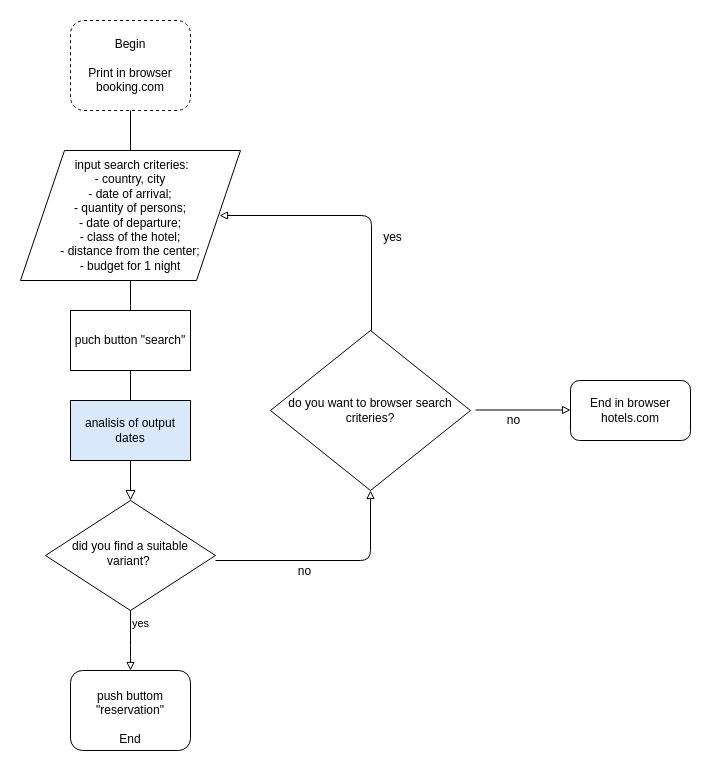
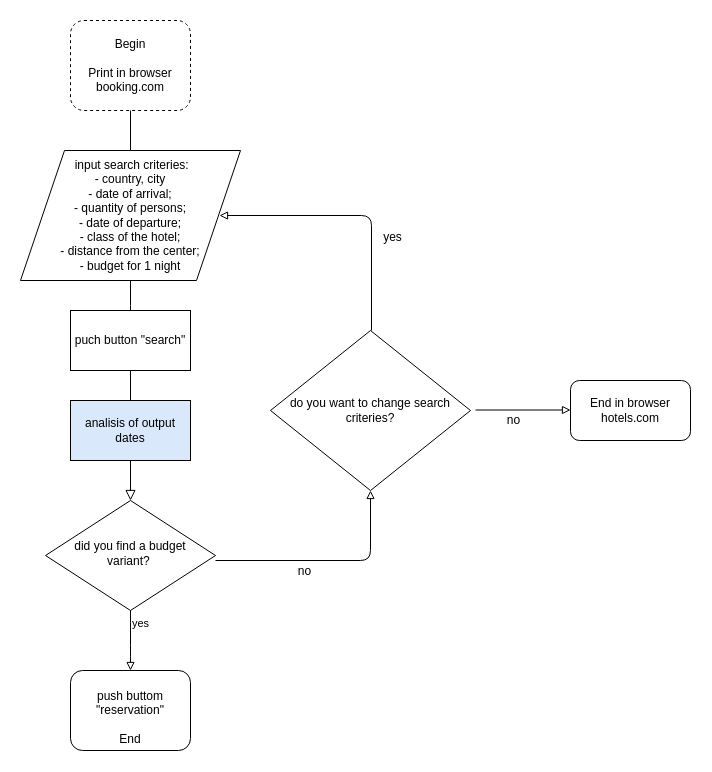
  <mxCell id="0" />
  <mxCell id="1" parent="0" />
  <mxCell id="2" value="Begin&lt;br&gt;&lt;br&gt;Print in browser booking.com" style="rounded=1;whiteSpace=wrap;html=1;fontSize=12;glass=0;strokeWidth=1;shadow=0;dashed=1;" parent="1" vertex="1"><mxGeometry x="70" y="20" width="120" height="90" as="geometry" /></mxCell>
- <mxCell id="3" value="did you find a suitable variant?&amp;nbsp;" style="rhombus;whiteSpace=wrap;html=1;shadow=0;fontFamily=Helvetica;fontSize=12;align=center;strokeWidth=1;spacing=6;spacingTop=-4;" parent="1" vertex="1"><mxGeometry x="45" y="500" width="170" height="110" as="geometry" /></mxCell>
+ <mxCell id="3" value="did you find a budget variant?&amp;nbsp;" style="rhombus;whiteSpace=wrap;html=1;shadow=0;fontFamily=Helvetica;fontSize=12;align=center;strokeWidth=1;spacing=6;spacingTop=-4;" parent="1" vertex="1"><mxGeometry x="45" y="500" width="170" height="110" as="geometry" /></mxCell>
  <mxCell id="4" value="" style="rounded=0;html=1;jettySize=auto;orthogonalLoop=1;fontSize=11;endArrow=block;endFill=0;endSize=8;strokeWidth=1;shadow=0;labelBackgroundColor=none;edgeStyle=orthogonalEdgeStyle;" parent="1" source="2" edge="1"><mxGeometry relative="1" as="geometry"><mxPoint x="130" y="110" as="sourcePoint" /><mxPoint x="130" y="500" as="targetPoint" /></mxGeometry></mxCell>
  <mxCell id="5" value="&lt;span style=&quot;white-space: normal&quot;&gt;&amp;nbsp;input search criteries:&lt;/span&gt;&lt;br style=&quot;white-space: normal&quot;&gt;&lt;span style=&quot;white-space: normal&quot;&gt;- country, city&lt;/span&gt;&lt;br style=&quot;white-space: normal&quot;&gt;&lt;span style=&quot;white-space: normal&quot;&gt;- date of arrival;&lt;br&gt;&lt;/span&gt;- quantity of persons;&lt;br style=&quot;white-space: normal&quot;&gt;&lt;span style=&quot;white-space: normal&quot;&gt;- date of departure;&lt;/span&gt;&lt;br style=&quot;white-space: normal&quot;&gt;&lt;span style=&quot;white-space: normal&quot;&gt;- class of the hotel;&lt;/span&gt;&lt;br style=&quot;white-space: normal&quot;&gt;&lt;span style=&quot;white-space: normal&quot;&gt;- distance from the center;&lt;/span&gt;&lt;br style=&quot;white-space: normal&quot;&gt;&lt;span style=&quot;white-space: normal&quot;&gt;- budget for 1 night&lt;/span&gt;" style="shape=parallelogram;perimeter=parallelogramPerimeter;whiteSpace=wrap;html=1;" parent="1" vertex="1"><mxGeometry x="20" y="150" width="220" height="130" as="geometry" /></mxCell>
  <mxCell id="6" value="&lt;span style=&quot;white-space: normal&quot;&gt;puch button &quot;search&quot;&lt;/span&gt;" style="rounded=0;whiteSpace=wrap;html=1;" parent="1" vertex="1"><mxGeometry x="70" y="310" width="120" height="60" as="geometry" /></mxCell>
  <mxCell id="7" value="analisis of output dates" style="rounded=0;whiteSpace=wrap;html=1;fillColor=#dae8fc;" parent="1" vertex="1"><mxGeometry x="70" y="400" width="120" height="60" as="geometry" /></mxCell>
  <mxCell id="8" value="yes" style="endArrow=block;endFill=0;html=1;edgeStyle=orthogonalEdgeStyle;align=left;verticalAlign=top;exitX=0.5;exitY=1;exitDx=0;exitDy=0;" parent="1" source="3" edge="1"><mxGeometry x="-1" relative="1" as="geometry"><mxPoint x="130" y="620" as="sourcePoint" /><mxPoint x="130" y="670" as="targetPoint" /><Array as="points"><mxPoint x="130" y="655" /></Array></mxGeometry></mxCell>
  <mxCell id="9" value="&lt;br&gt;push buttom &quot;reservation&quot;&lt;br&gt;&lt;br&gt;End &lt;br&gt;" style="rounded=1;whiteSpace=wrap;html=1;" parent="1" vertex="1"><mxGeometry x="70" y="670" width="120" height="80" as="geometry" /></mxCell>
- <mxCell id="10" value="do you want to browser search criteries?&lt;br&gt;" style="rhombus;whiteSpace=wrap;html=1;" parent="1" vertex="1"><mxGeometry x="270" y="330" width="200" height="160" as="geometry" /></mxCell>
+ <mxCell id="10" value="do you want to change search criteries?&lt;br&gt;" style="rhombus;whiteSpace=wrap;html=1;" parent="1" vertex="1"><mxGeometry x="270" y="330" width="200" height="160" as="geometry" /></mxCell>
  <mxCell id="11" value="" style="edgeStyle=segmentEdgeStyle;endArrow=block;html=1;entryX=0.5;entryY=1;entryDx=0;entryDy=0;endFill=0;" parent="1" target="10" edge="1"><mxGeometry width="50" height="50" relative="1" as="geometry"><mxPoint x="215" y="560" as="sourcePoint" /><mxPoint x="370" y="500" as="targetPoint" /><Array as="points"><mxPoint x="370" y="560" /></Array></mxGeometry></mxCell>
  <mxCell id="12" value="no" style="text;html=1;align=center;verticalAlign=middle;resizable=0;points=[];labelBackgroundColor=#ffffff;" parent="11" vertex="1" connectable="0"><mxGeometry x="-0.218" relative="1" as="geometry"><mxPoint y="10" as="offset" /></mxGeometry></mxCell>
  <mxCell id="13" value="" style="edgeStyle=segmentEdgeStyle;endArrow=block;html=1;endFill=0;" parent="1" edge="1"><mxGeometry width="50" height="50" relative="1" as="geometry"><mxPoint x="371" y="330" as="sourcePoint" /><mxPoint x="219" y="215" as="targetPoint" /><Array as="points"><mxPoint x="371" y="330" /><mxPoint x="371" y="215" /></Array></mxGeometry></mxCell>
  <mxCell id="14" value="yes" style="text;html=1;align=center;verticalAlign=middle;resizable=0;points=[];labelBackgroundColor=#ffffff;" parent="13" vertex="1" connectable="0"><mxGeometry x="-0.218" relative="1" as="geometry"><mxPoint x="20" y="10" as="offset" /></mxGeometry></mxCell>
  <mxCell id="15" value="" style="endArrow=classic;html=1;strokeColor=#FFFFFF;" parent="1" edge="1"><mxGeometry width="50" height="50" relative="1" as="geometry"><mxPoint x="630" y="650" as="sourcePoint" /><mxPoint x="680" y="600" as="targetPoint" /><Array as="points"><mxPoint x="660" y="630" /></Array></mxGeometry></mxCell>
  <mxCell id="16" value="" style="edgeStyle=segmentEdgeStyle;endArrow=block;html=1;endFill=0;" parent="1" edge="1"><mxGeometry width="50" height="50" relative="1" as="geometry"><mxPoint x="475" y="410" as="sourcePoint" /><mxPoint x="570" y="409.5" as="targetPoint" /><Array as="points"><mxPoint x="570" y="409.5" /></Array></mxGeometry></mxCell>
  <mxCell id="17" value="no" style="text;html=1;align=center;verticalAlign=middle;resizable=0;points=[];labelBackgroundColor=#ffffff;" parent="16" vertex="1" connectable="0"><mxGeometry x="-0.218" relative="1" as="geometry"><mxPoint y="10" as="offset" /></mxGeometry></mxCell>
  <mxCell id="18" value="End in browser&lt;br&gt;hotels.com" style="rounded=1;whiteSpace=wrap;html=1;" parent="1" vertex="1"><mxGeometry x="570" y="380" width="120" height="60" as="geometry" /></mxCell>
